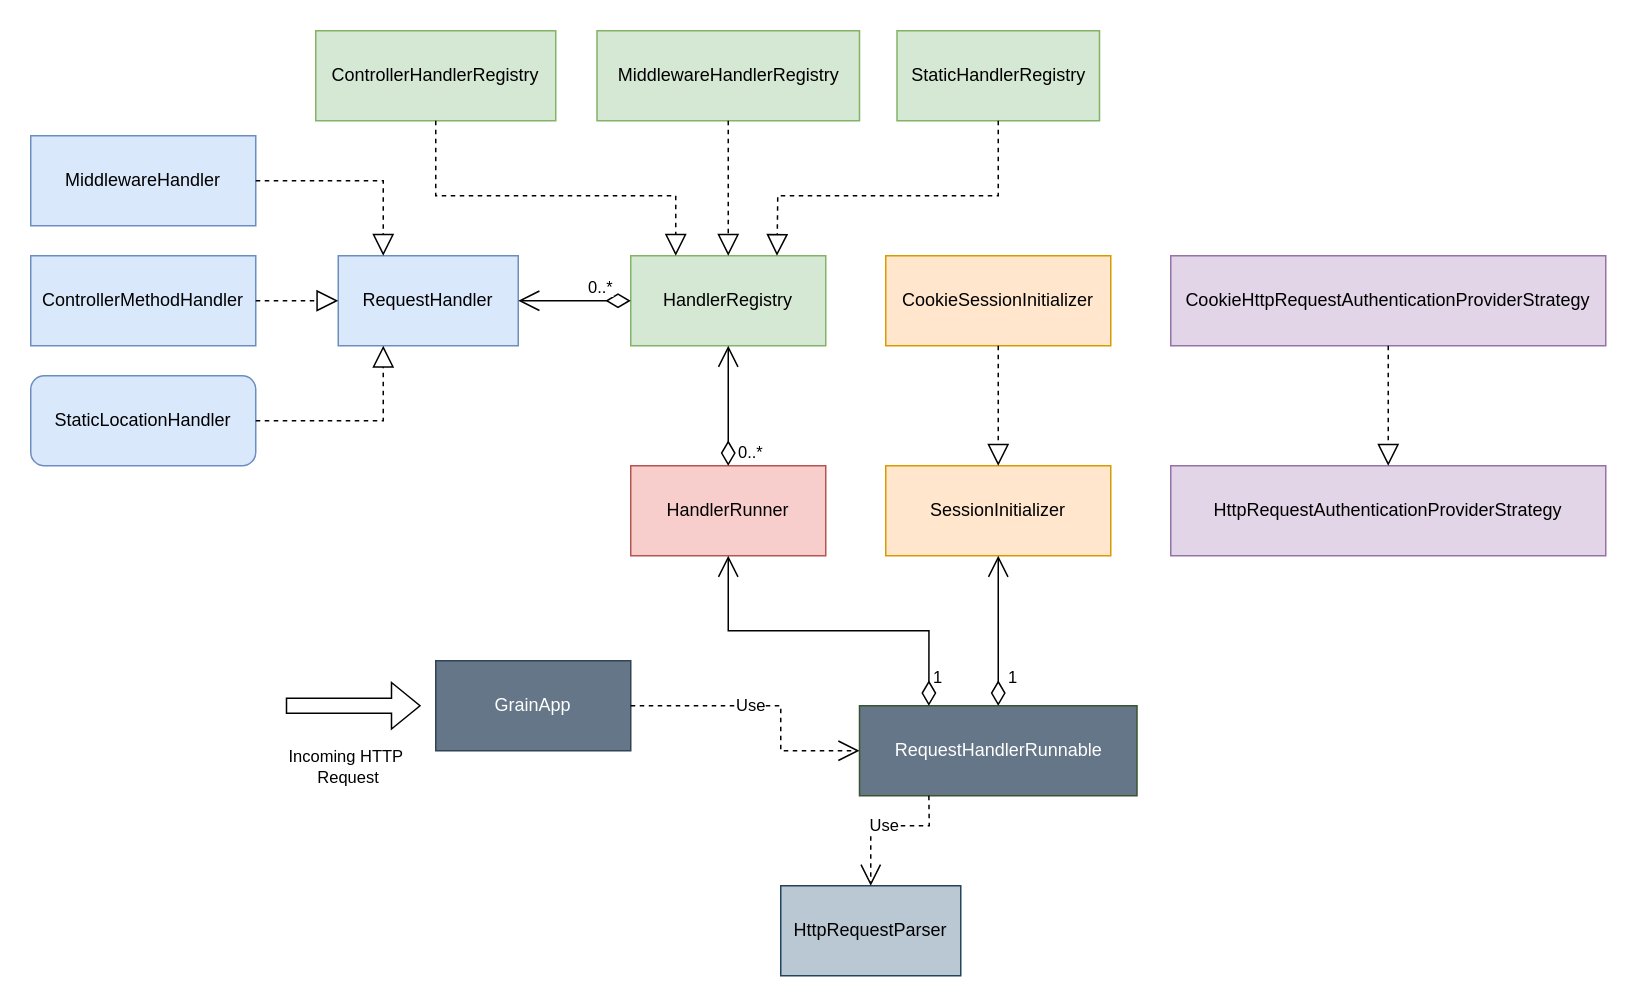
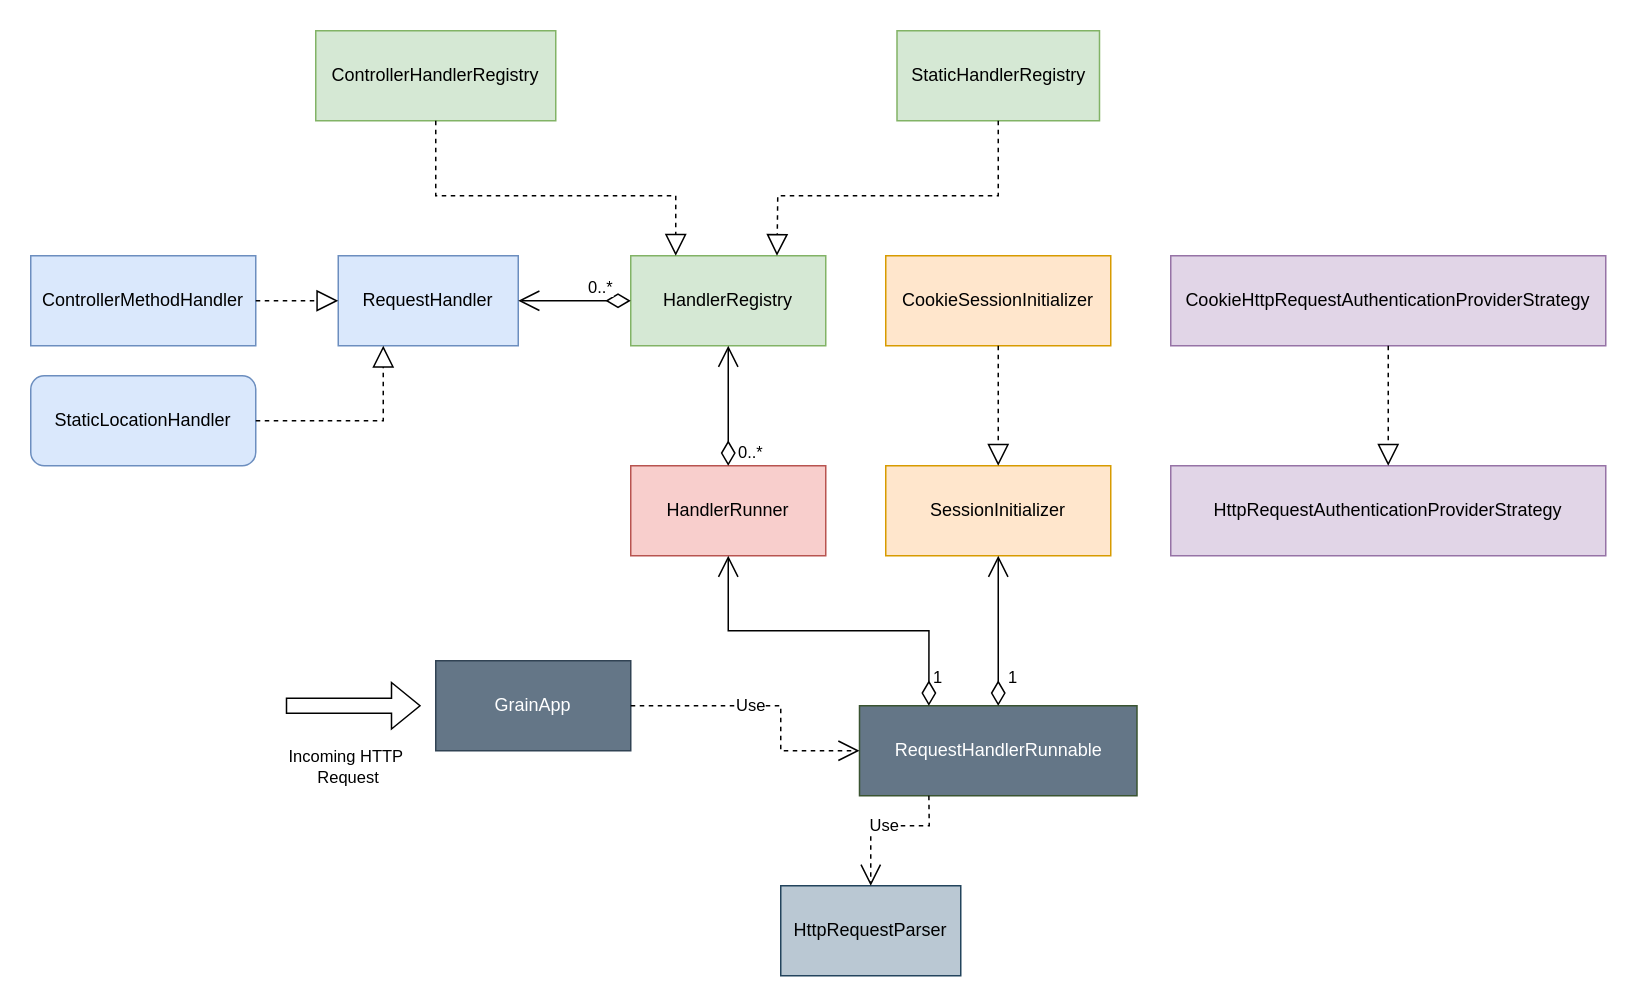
  <mxCell id="0" />
  <mxCell id="1" parent="0" />
  <mxCell id="2" value="GrainApp" style="rounded=0;whiteSpace=wrap;html=1;fillColor=#647687;fontColor=#ffffff;strokeColor=#314354;" vertex="1" parent="1"><mxGeometry x="290" y="440" width="130" height="60" as="geometry" /></mxCell>
  <mxCell id="3" value="RequestHandlerRunnable" style="rounded=0;whiteSpace=wrap;html=1;fillColor=#647687;fontColor=#ffffff;strokeColor=#3A5431;" vertex="1" parent="1"><mxGeometry x="572.5" y="470" width="185" height="60" as="geometry" /></mxCell>
  <mxCell id="4" value="HandlerRunner" style="rounded=0;whiteSpace=wrap;html=1;fillColor=#f8cecc;strokeColor=#b85450;" vertex="1" parent="1"><mxGeometry x="420" y="310" width="130" height="60" as="geometry" /></mxCell>
  <mxCell id="5" value="HandlerRegistry" style="rounded=0;whiteSpace=wrap;html=1;fillColor=#d5e8d4;strokeColor=#82b366;" vertex="1" parent="1"><mxGeometry x="420" y="170" width="130" height="60" as="geometry" /></mxCell>
  <mxCell id="6" value="ControllerHandlerRegistry" style="rounded=0;whiteSpace=wrap;html=1;fillColor=#d5e8d4;strokeColor=#82b366;" vertex="1" parent="1"><mxGeometry x="210" y="20" width="160" height="60" as="geometry" /></mxCell>
- <mxCell id="7" value="MiddlewareHandlerRegistry" style="rounded=0;whiteSpace=wrap;html=1;fillColor=#d5e8d4;strokeColor=#82b366;" vertex="1" parent="1"><mxGeometry x="397.5" y="20" width="175" height="60" as="geometry" /></mxCell>
  <mxCell id="8" value="StaticHandlerRegistry" style="rounded=0;whiteSpace=wrap;html=1;fillColor=#d5e8d4;strokeColor=#82b366;" vertex="1" parent="1"><mxGeometry x="597.5" y="20" width="135" height="60" as="geometry" /></mxCell>
  <mxCell id="9" value="RequestHandler" style="rounded=0;whiteSpace=wrap;html=1;fillColor=#dae8fc;strokeColor=#6c8ebf;" vertex="1" parent="1"><mxGeometry x="225" y="170" width="120" height="60" as="geometry" /></mxCell>
  <mxCell id="10" value="SessionInitializer" style="rounded=0;whiteSpace=wrap;html=1;fillColor=#ffe6cc;strokeColor=#d79b00;" vertex="1" parent="1"><mxGeometry x="590" y="310" width="150" height="60" as="geometry" /></mxCell>
  <mxCell id="11" value="CookieSessionInitializer" style="rounded=0;whiteSpace=wrap;html=1;fillColor=#ffe6cc;strokeColor=#d79b00;" vertex="1" parent="1"><mxGeometry x="590" y="170" width="150" height="60" as="geometry" /></mxCell>
  <mxCell id="12" value="HttpRequestAuthenticationProviderStrategy" style="rounded=0;whiteSpace=wrap;html=1;fillColor=#e1d5e7;strokeColor=#9673a6;" vertex="1" parent="1"><mxGeometry x="780" y="310" width="290" height="60" as="geometry" /></mxCell>
  <mxCell id="13" value="CookieHttpRequestAuthenticationProviderStrategy" style="rounded=0;whiteSpace=wrap;html=1;fillColor=#e1d5e7;strokeColor=#9673a6;" vertex="1" parent="1"><mxGeometry x="780" y="170" width="290" height="60" as="geometry" /></mxCell>
- <mxCell id="14" value="MiddlewareHandler" style="rounded=0;whiteSpace=wrap;html=1;fillColor=#dae8fc;strokeColor=#6c8ebf;" vertex="1" parent="1"><mxGeometry x="20" y="90" width="150" height="60" as="geometry" /></mxCell>
  <mxCell id="15" value="ControllerMethodHandler" style="rounded=0;whiteSpace=wrap;html=1;fillColor=#dae8fc;strokeColor=#6c8ebf;" vertex="1" parent="1"><mxGeometry x="20" y="170" width="150" height="60" as="geometry" /></mxCell>
  <mxCell id="16" value="StaticLocationHandler" style="whiteSpace=wrap;html=1;fillColor=#dae8fc;strokeColor=#6c8ebf;rounded=1;" vertex="1" parent="1"><mxGeometry x="20" y="250" width="150" height="60" as="geometry" /></mxCell>
  <mxCell id="17" value="0..*" style="endArrow=open;html=1;endSize=12;startArrow=diamondThin;startSize=14;startFill=0;edgeStyle=orthogonalEdgeStyle;align=left;verticalAlign=bottom;rounded=0;exitX=0;exitY=0.5;exitDx=0;exitDy=0;entryX=1;entryY=0.5;entryDx=0;entryDy=0;" edge="1" parent="1" source="5" target="9"><mxGeometry x="-0.2" relative="1" as="geometry"><mxPoint x="360" y="380" as="sourcePoint" /><mxPoint x="520" y="380" as="targetPoint" /><mxPoint as="offset" /></mxGeometry></mxCell>
  <mxCell id="18" value="" style="endArrow=block;dashed=1;endFill=0;endSize=12;html=1;rounded=0;exitX=1;exitY=0.5;exitDx=0;exitDy=0;entryX=0.25;entryY=1;entryDx=0;entryDy=0;" edge="1" parent="1" source="16" target="9"><mxGeometry width="160" relative="1" as="geometry"><mxPoint x="360" y="280" as="sourcePoint" /><mxPoint x="520" y="280" as="targetPoint" /><Array as="points"><mxPoint x="255" y="280" /></Array></mxGeometry></mxCell>
  <mxCell id="19" value="" style="endArrow=block;dashed=1;endFill=0;endSize=12;html=1;rounded=0;exitX=1;exitY=0.5;exitDx=0;exitDy=0;entryX=0;entryY=0.5;entryDx=0;entryDy=0;" edge="1" parent="1" source="15" target="9"><mxGeometry width="160" relative="1" as="geometry"><mxPoint x="360" y="280" as="sourcePoint" /><mxPoint x="520" y="280" as="targetPoint" /></mxGeometry></mxCell>
- <mxCell id="20" value="" style="endArrow=block;dashed=1;endFill=0;endSize=12;html=1;rounded=0;exitX=1;exitY=0.5;exitDx=0;exitDy=0;entryX=0.25;entryY=0;entryDx=0;entryDy=0;" edge="1" parent="1" source="14" target="9"><mxGeometry width="160" relative="1" as="geometry"><mxPoint x="360" y="280" as="sourcePoint" /><mxPoint x="520" y="280" as="targetPoint" /><Array as="points"><mxPoint x="255" y="120" /></Array></mxGeometry></mxCell>
  <mxCell id="21" value="" style="endArrow=block;dashed=1;endFill=0;endSize=12;html=1;rounded=0;exitX=0.5;exitY=1;exitDx=0;exitDy=0;" edge="1" parent="1" source="6"><mxGeometry width="160" relative="1" as="geometry"><mxPoint x="270" y="70" as="sourcePoint" /><mxPoint x="450" y="170" as="targetPoint" /><Array as="points"><mxPoint x="290" y="130" /><mxPoint x="450" y="130" /></Array></mxGeometry></mxCell>
- <mxCell id="22" value="" style="endArrow=block;dashed=1;endFill=0;endSize=12;html=1;rounded=0;exitX=0.5;exitY=1;exitDx=0;exitDy=0;entryX=0.5;entryY=0;entryDx=0;entryDy=0;" edge="1" parent="1" source="7" target="5"><mxGeometry width="160" relative="1" as="geometry"><mxPoint x="360" y="280" as="sourcePoint" /><mxPoint x="520" y="280" as="targetPoint" /></mxGeometry></mxCell>
  <mxCell id="23" value="" style="endArrow=block;dashed=1;endFill=0;endSize=12;html=1;rounded=0;exitX=0.5;exitY=1;exitDx=0;exitDy=0;entryX=0.75;entryY=0;entryDx=0;entryDy=0;" edge="1" parent="1" source="8" target="5"><mxGeometry width="160" relative="1" as="geometry"><mxPoint x="360" y="280" as="sourcePoint" /><mxPoint x="520" y="280" as="targetPoint" /><Array as="points"><mxPoint x="665" y="130" /><mxPoint x="518" y="130" /></Array></mxGeometry></mxCell>
  <mxCell id="24" value="0..*" style="endArrow=open;html=1;endSize=12;startArrow=diamondThin;startSize=14;startFill=0;edgeStyle=orthogonalEdgeStyle;align=left;verticalAlign=bottom;rounded=0;exitX=0.5;exitY=0;exitDx=0;exitDy=0;entryX=0.5;entryY=1;entryDx=0;entryDy=0;" edge="1" parent="1" source="4" target="5"><mxGeometry x="-1" y="-5" relative="1" as="geometry"><mxPoint x="360" y="280" as="sourcePoint" /><mxPoint x="520" y="280" as="targetPoint" /><mxPoint as="offset" /></mxGeometry></mxCell>
  <mxCell id="25" value="" style="endArrow=block;dashed=1;endFill=0;endSize=12;html=1;rounded=0;exitX=0.5;exitY=1;exitDx=0;exitDy=0;" edge="1" parent="1" source="11" target="10"><mxGeometry width="160" relative="1" as="geometry"><mxPoint x="360" y="280" as="sourcePoint" /><mxPoint x="520" y="280" as="targetPoint" /></mxGeometry></mxCell>
  <mxCell id="26" value="" style="endArrow=block;dashed=1;endFill=0;endSize=12;html=1;rounded=0;exitX=0.5;exitY=1;exitDx=0;exitDy=0;entryX=0.5;entryY=0;entryDx=0;entryDy=0;" edge="1" parent="1" source="13" target="12"><mxGeometry width="160" relative="1" as="geometry"><mxPoint x="360" y="280" as="sourcePoint" /><mxPoint x="520" y="280" as="targetPoint" /></mxGeometry></mxCell>
  <mxCell id="27" value="Use" style="endArrow=open;endSize=12;dashed=1;html=1;rounded=0;exitX=1;exitY=0.5;exitDx=0;exitDy=0;entryX=0;entryY=0.5;entryDx=0;entryDy=0;" edge="1" parent="1" source="2" target="3"><mxGeometry x="-0.123" width="160" relative="1" as="geometry"><mxPoint x="437.5" y="470" as="sourcePoint" /><mxPoint x="597.5" y="470" as="targetPoint" /><Array as="points"><mxPoint x="520" y="470" /><mxPoint x="520" y="500" /></Array><mxPoint as="offset" /></mxGeometry></mxCell>
  <mxCell id="28" value="1" style="endArrow=open;html=1;endSize=12;startArrow=diamondThin;startSize=14;startFill=0;edgeStyle=orthogonalEdgeStyle;align=left;verticalAlign=bottom;rounded=0;exitX=0.25;exitY=0;exitDx=0;exitDy=0;entryX=0.5;entryY=1;entryDx=0;entryDy=0;" edge="1" parent="1" source="3" target="4"><mxGeometry x="-0.914" y="-1" relative="1" as="geometry"><mxPoint x="515" y="400" as="sourcePoint" /><mxPoint x="675" y="400" as="targetPoint" /><mxPoint as="offset" /></mxGeometry></mxCell>
  <mxCell id="29" value="1" style="endArrow=open;html=1;endSize=12;startArrow=diamondThin;startSize=14;startFill=0;edgeStyle=orthogonalEdgeStyle;align=left;verticalAlign=bottom;rounded=0;exitX=0.5;exitY=0;exitDx=0;exitDy=0;entryX=0.5;entryY=1;entryDx=0;entryDy=0;" edge="1" parent="1" source="3" target="10"><mxGeometry x="-0.8" y="-5" relative="1" as="geometry"><mxPoint x="510" y="340" as="sourcePoint" /><mxPoint x="670" y="340" as="targetPoint" /><mxPoint as="offset" /></mxGeometry></mxCell>
  <mxCell id="30" value="HttpRequestParser" style="rounded=0;whiteSpace=wrap;html=1;fillColor=#bac8d3;strokeColor=#23445d;" vertex="1" parent="1"><mxGeometry x="520" y="590" width="120" height="60" as="geometry" /></mxCell>
  <mxCell id="31" value="Use" style="endArrow=open;endSize=12;dashed=1;html=1;rounded=0;exitX=0.25;exitY=1;exitDx=0;exitDy=0;entryX=0.5;entryY=0;entryDx=0;entryDy=0;" edge="1" parent="1" source="3" target="30"><mxGeometry width="160" relative="1" as="geometry"><mxPoint x="460" y="440" as="sourcePoint" /><mxPoint x="620" y="440" as="targetPoint" /><Array as="points"><mxPoint x="619" y="550" /><mxPoint x="580" y="550" /></Array></mxGeometry></mxCell>
  <mxCell id="32" value="" style="shape=flexArrow;endArrow=classic;html=1;rounded=0;" edge="1" parent="1"><mxGeometry width="50" height="50" relative="1" as="geometry"><mxPoint x="190" y="470" as="sourcePoint" /><mxPoint x="280" y="470" as="targetPoint" /></mxGeometry></mxCell>
  <mxCell id="33" value="Incoming HTTP&lt;br&gt;&amp;nbsp;Request" style="edgeLabel;html=1;align=center;verticalAlign=middle;resizable=0;points=[];" vertex="1" connectable="0" parent="32"><mxGeometry x="-0.193" y="-3" relative="1" as="geometry"><mxPoint x="3" y="37" as="offset" /></mxGeometry></mxCell>
